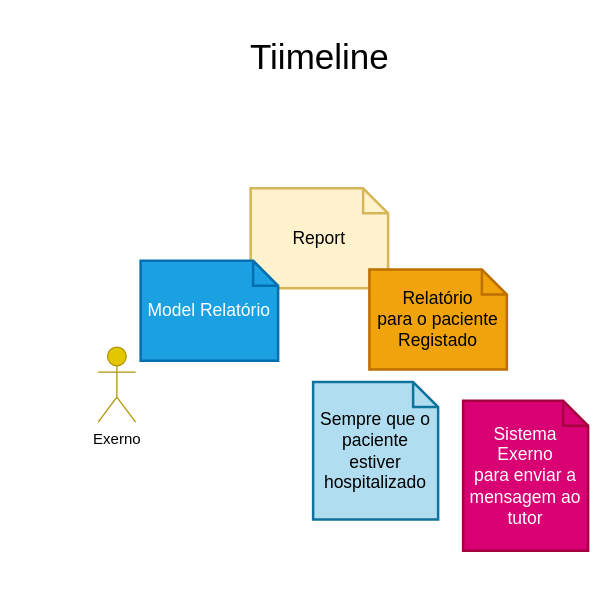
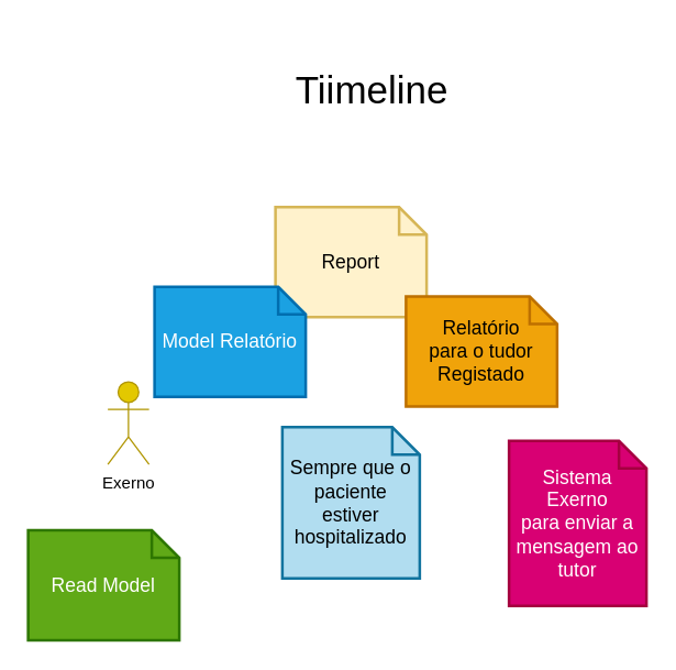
  <mxCell id="0" />
  <mxCell id="1" parent="0" />
  <mxCell id="2" value="Exerno" style="shape=umlActor;verticalLabelPosition=bottom;verticalAlign=top;html=1;outlineConnect=0;fillColor=#e3c800;fontColor=#000000;strokeColor=#B09500;" parent="1" vertex="1"><mxGeometry x="78" y="277" width="30" height="60" as="geometry" /></mxCell>
- <mxCell id="3" value="Sempre que o paciente estiver hospitalizado" style="shape=note;strokeWidth=2;fontSize=14;size=20;whiteSpace=wrap;html=1;fillColor=#b1ddf0;strokeColor=#10739e;" parent="1" vertex="1"><mxGeometry x="250" y="305" width="100" height="110" as="geometry" /></mxCell>
+ <mxCell id="3" value="Sempre que o paciente estiver hospitalizado" style="shape=note;strokeWidth=2;fontSize=14;size=20;whiteSpace=wrap;html=1;fillColor=#b1ddf0;strokeColor=#10739e;" parent="1" vertex="1"><mxGeometry x="205" y="310" width="100" height="110" as="geometry" /></mxCell>
+ <mxCell id="4" value="Read Model" style="shape=note;strokeWidth=2;fontSize=14;size=20;whiteSpace=wrap;html=1;fillColor=#60a917;strokeColor=#2D7600;fontColor=#ffffff;" parent="1" vertex="1"><mxGeometry x="20" y="385" width="110.0" height="80" as="geometry" /></mxCell>
  <mxCell id="5" value="Sistema Exerno&lt;br&gt;para enviar a mensagem ao tutor" style="shape=note;strokeWidth=2;fontSize=14;size=20;whiteSpace=wrap;html=1;fillColor=#d80073;strokeColor=#A50040;fontColor=#ffffff;" parent="1" vertex="1"><mxGeometry x="370" y="320" width="100" height="120" as="geometry" /></mxCell>
  <mxCell id="6" value="Report" style="shape=note;strokeWidth=2;fontSize=14;size=20;whiteSpace=wrap;html=1;fillColor=#fff2cc;strokeColor=#d6b656;" parent="1" vertex="1"><mxGeometry x="200" y="150" width="110.0" height="80" as="geometry" /></mxCell>
- <mxCell id="7" value="Relatório &lt;br&gt;para o paciente Registado" style="shape=note;strokeWidth=2;fontSize=14;size=20;whiteSpace=wrap;html=1;fillColor=#f0a30a;strokeColor=#BD7000;fontColor=#000000;" parent="1" vertex="1"><mxGeometry x="295" y="215" width="110.0" height="80" as="geometry" /></mxCell>
+ <mxCell id="7" value="Relatório &lt;br&gt;para o tudor Registado" style="shape=note;strokeWidth=2;fontSize=14;size=20;whiteSpace=wrap;html=1;fillColor=#f0a30a;strokeColor=#BD7000;fontColor=#000000;" parent="1" vertex="1"><mxGeometry x="295" y="215" width="110.0" height="80" as="geometry" /></mxCell>
  <mxCell id="8" value="Model Relatório" style="shape=note;strokeWidth=2;fontSize=14;size=20;whiteSpace=wrap;html=1;fillColor=#1ba1e2;strokeColor=#006EAF;fontColor=#ffffff;" parent="1" vertex="1"><mxGeometry x="112" y="208" width="110.0" height="80" as="geometry" /></mxCell>
- <mxCell id="9" value="&lt;font style=&quot;font-size: 28px;&quot;&gt;Tiimeline&lt;/font&gt;" style="text;html=1;strokeColor=none;fillColor=none;align=center;verticalAlign=middle;whiteSpace=wrap;rounded=0;" parent="1" vertex="1"><mxGeometry x="187.5" y="20" width="135" height="50" as="geometry" /></mxCell>
+ <mxCell id="9" value="&lt;font style=&quot;font-size: 28px;&quot;&gt;Tiimeline&lt;/font&gt;" style="text;html=1;strokeColor=none;fillColor=none;align=center;verticalAlign=middle;whiteSpace=wrap;rounded=0;" parent="1" vertex="1"><mxGeometry x="202.5" y="40" width="135" height="50" as="geometry" /></mxCell>
